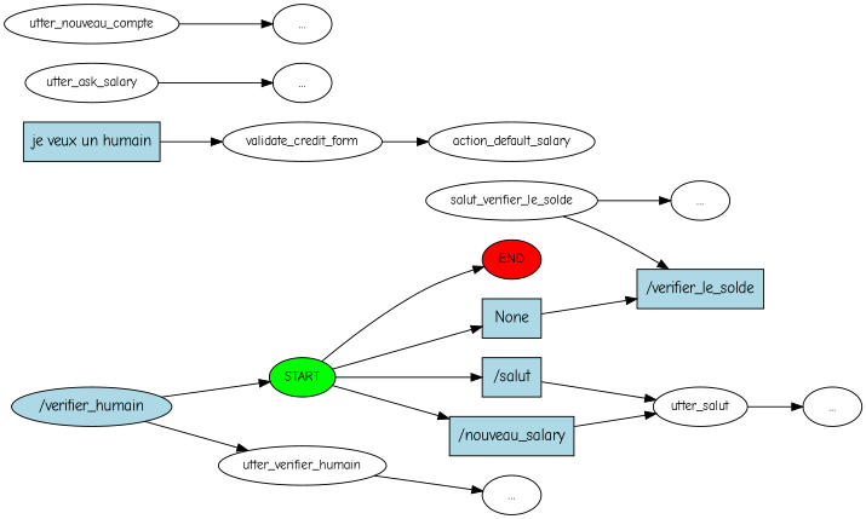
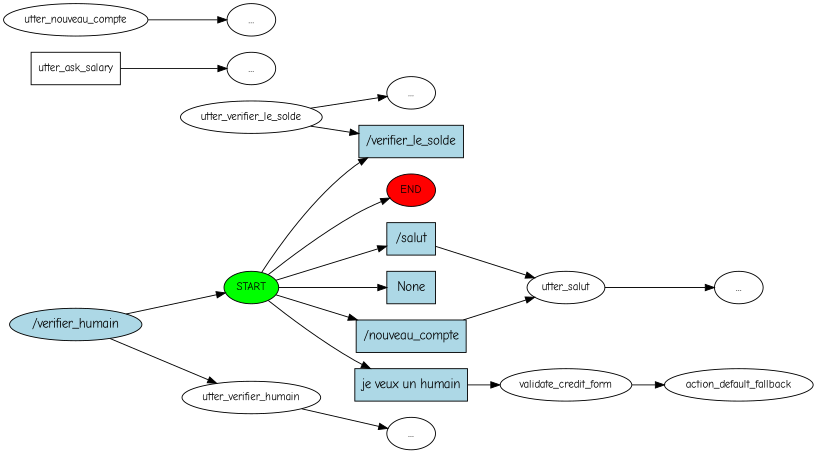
  digraph {
    fontname="Comic Neue"
    rankdir=LR
    node [fontname="Comic Neue"]
    edge [fontname="Comic Neue"]
    n1 [fillcolor=green fontsize=12 label=START style=filled]
    n2 [fillcolor=red fontsize=12 label=END style=filled]
    n3 [fillcolor=lightblue label="/salut" shape=rect style=filled]
    n4 [fillcolor=lightblue label=None shape=rect style=filled]
-   n5 [fillcolor=lightblue label="/nouveau_salary" shape=rect style=filled]
+   n5 [fillcolor=lightblue label="/nouveau_compte" shape=rect style=filled]
    n6 [fillcolor=lightblue label="/verifier_le_solde" shape=rect style=filled]
    n7 [fillcolor=lightblue label="je veux un humain" shape=rect style=filled]
    n8 [fontsize=12 label=utter_salut]
    n9 [fillcolor=lightblue label="/verifier_humain" shape=ellipse style=filled]
    n10 [fontsize=12 label=utter_verifier_humain]
    n11 [fontsize=12 label=validate_credit_form]
    n12 [label="..."]
-   n13 [fontsize=12 label=utter_ask_salary]
+   n13 [fontsize=12 label=utter_ask_salary shape=box]
    n14 [label="..."]
    n15 [fontsize=12 label=utter_nouveau_compte]
    n16 [label="..."]
    n17 [label="..."]
-   n18 [fontsize=12 label=salut_verifier_le_solde]
+   n18 [fontsize=12 label=utter_verifier_le_solde]
    n19 [label="..."]
-   n20 [fontsize=12 label=action_default_salary]
+   n20 [fontsize=12 label=action_default_fallback]
    n1 -> n2
    n1 -> n3
    n1 -> n4
    n1 -> n5
-   n4 -> n6
+   n1 -> n6
+   n1 -> n7
    n3 -> n8
    n5 -> n8
    n7 -> n11
    n8 -> n12
    n9 -> n1
    n9 -> n10
    n10 -> n17
    n11 -> n20
    n13 -> n14
    n15 -> n16
    n18 -> n6
    n18 -> n19
  }
